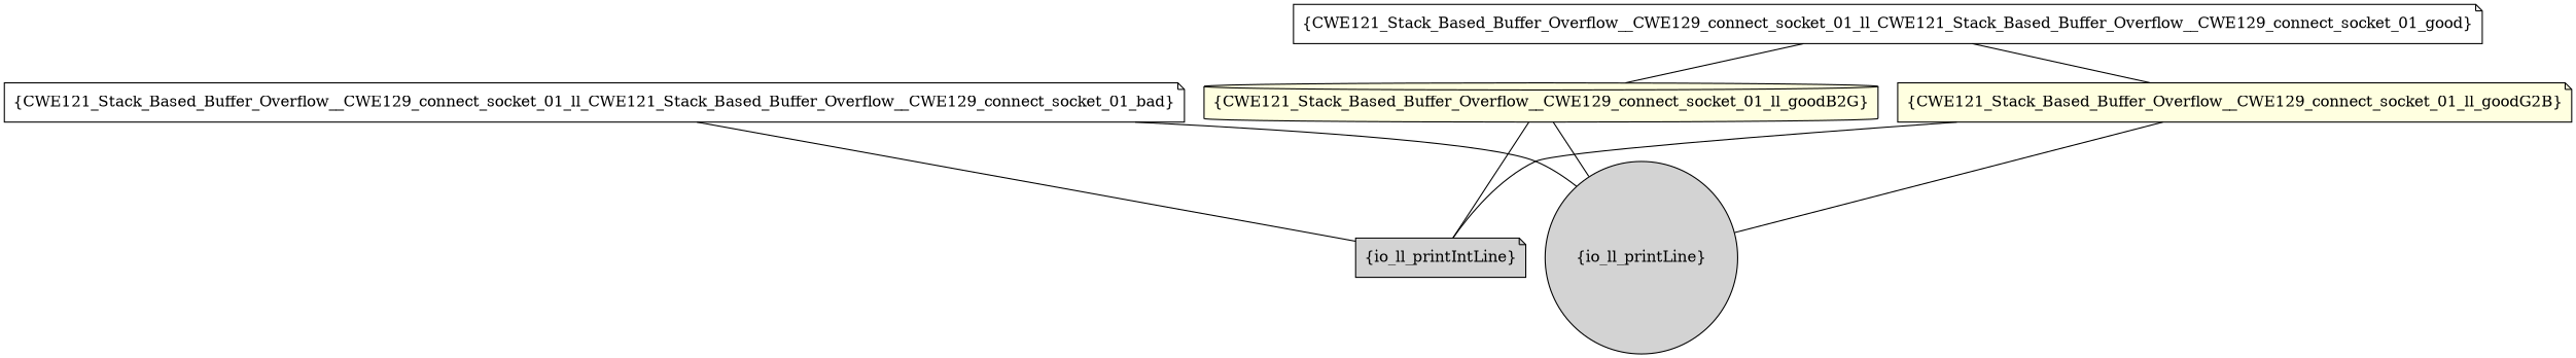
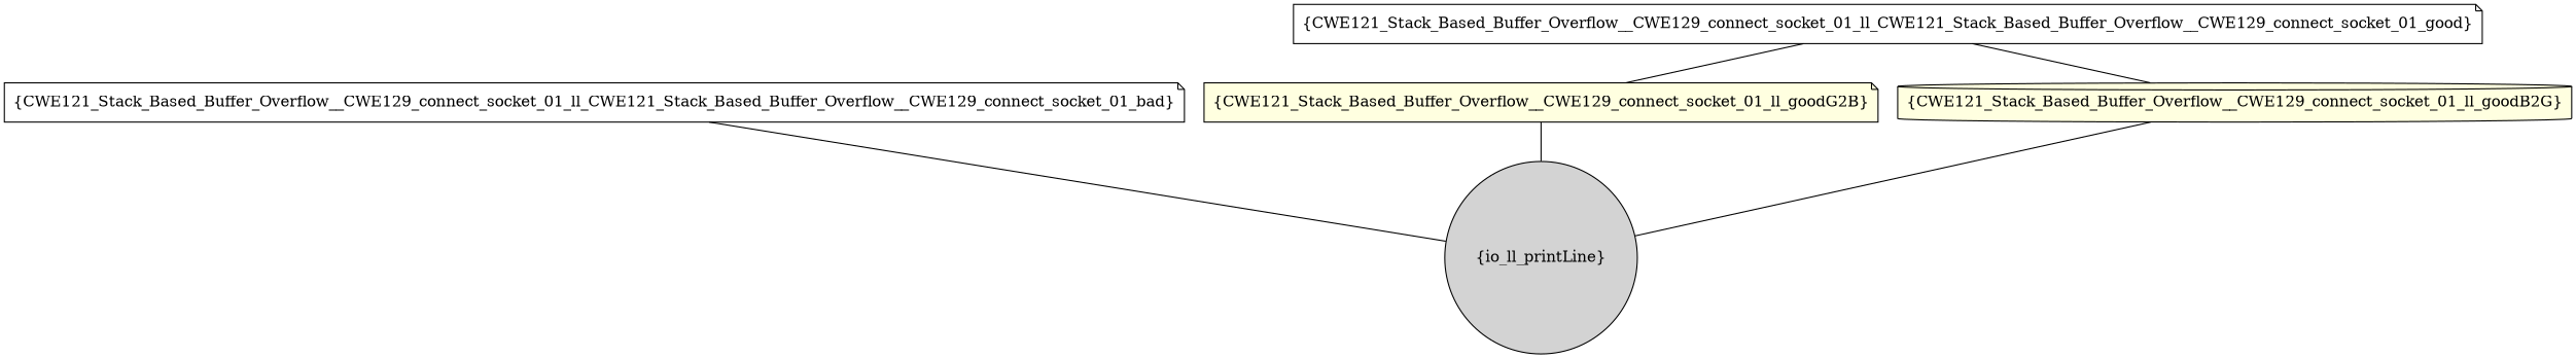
  graph {
    node [style=filled fillcolor=white shape=note]
    n1 [label="{CWE121_Stack_Based_Buffer_Overflow__CWE129_connect_socket_01_ll_CWE121_Stack_Based_Buffer_Overflow__CWE129_connect_socket_01_bad}"]
-   n2 [label="{io_ll_printIntLine}" fillcolor=lightgrey]
    n3 [label="{io_ll_printLine}" fillcolor=lightgrey shape=circle]
    n4 [label="{CWE121_Stack_Based_Buffer_Overflow__CWE129_connect_socket_01_ll_CWE121_Stack_Based_Buffer_Overflow__CWE129_connect_socket_01_good}"]
    n5 [label="{CWE121_Stack_Based_Buffer_Overflow__CWE129_connect_socket_01_ll_goodG2B}" fillcolor=lightyellow]
    n6 [label="{CWE121_Stack_Based_Buffer_Overflow__CWE129_connect_socket_01_ll_goodB2G}" fillcolor=lightyellow shape=cylinder]
-   n1 -- n2
    n1 -- n3
    n4 -- n5
    n4 -- n6
-   n5 -- n2
    n5 -- n3
-   n6 -- n2
    n6 -- n3
  }
